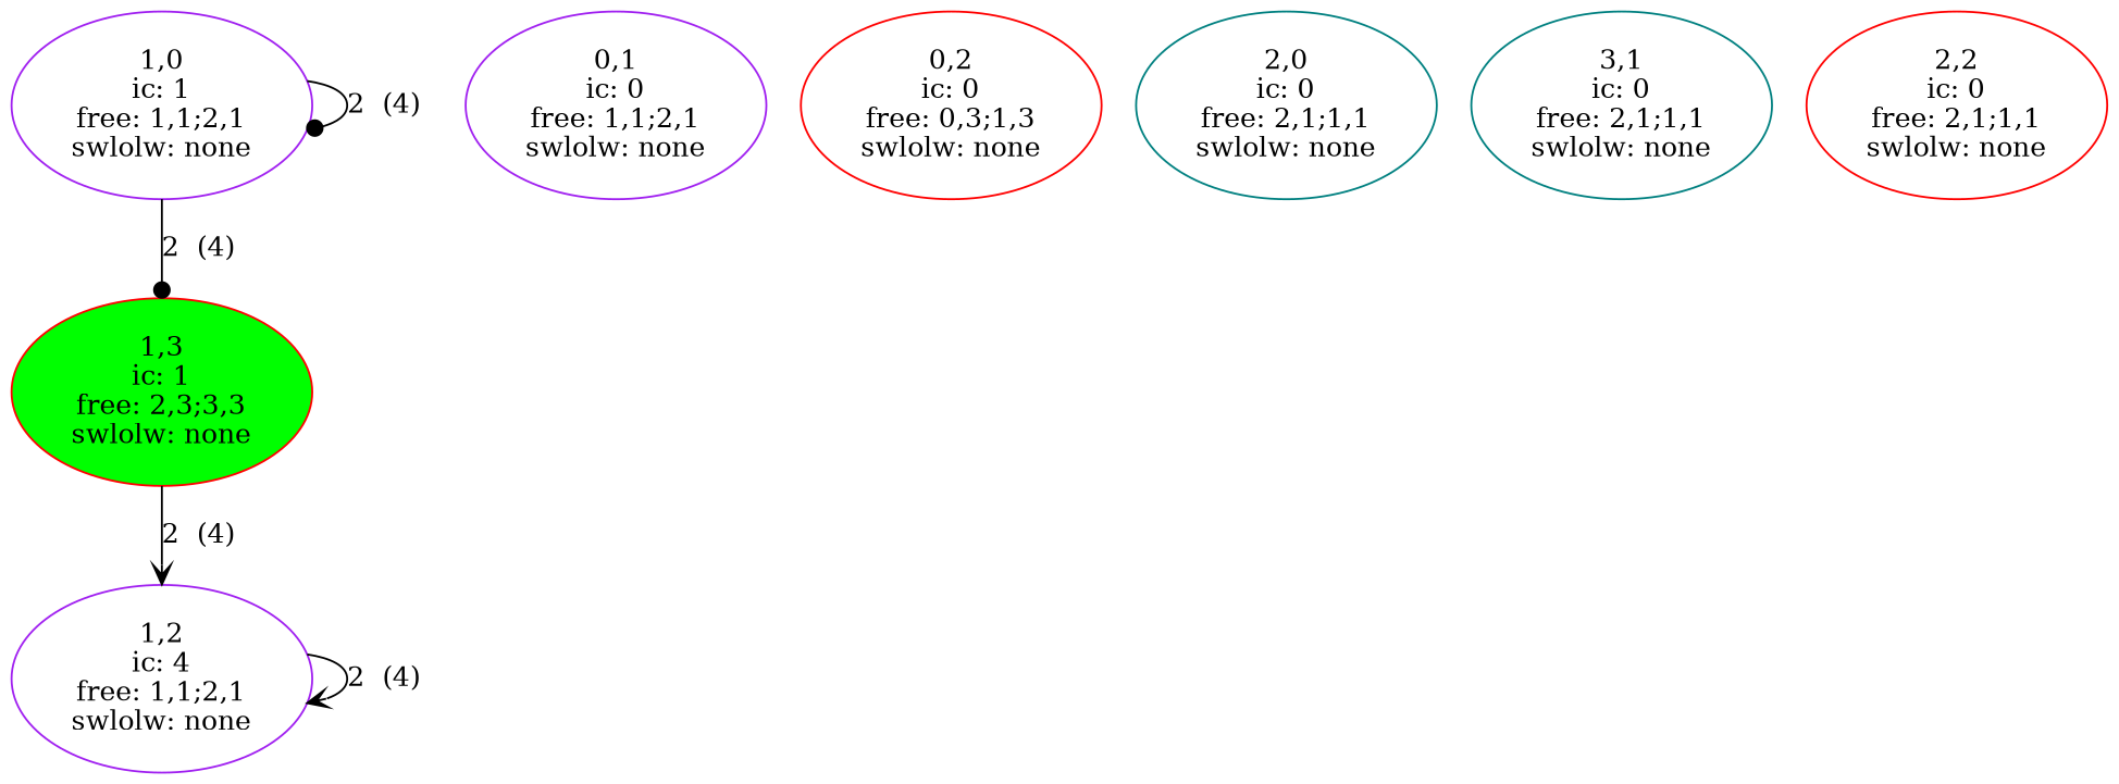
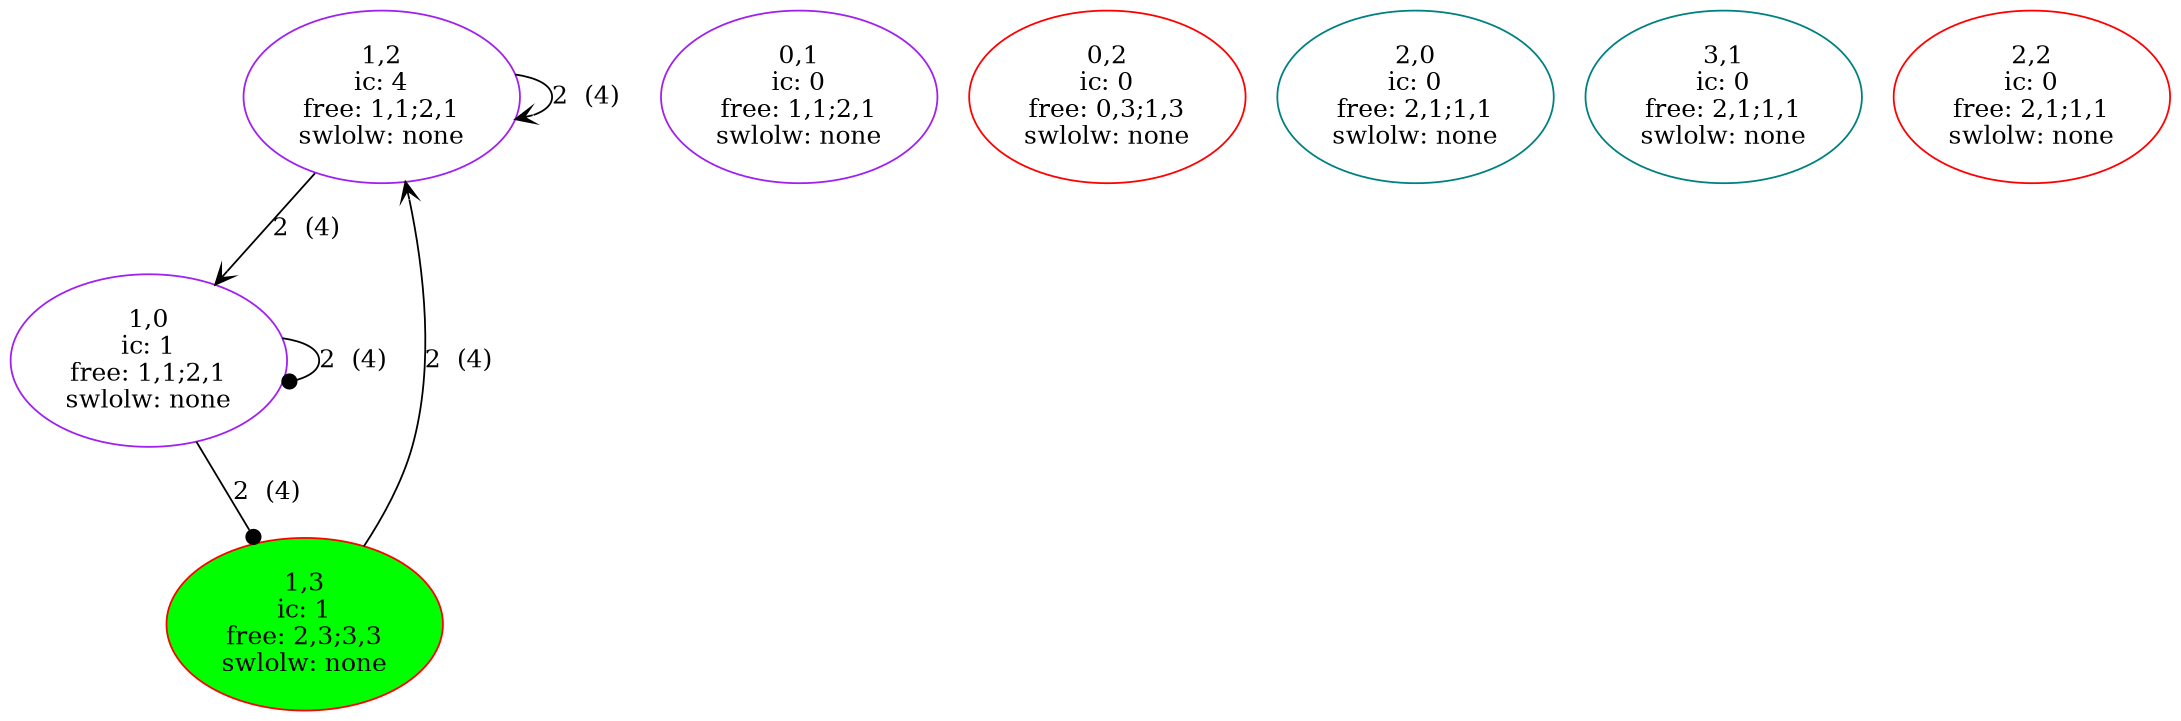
  digraph {
    compound=true
    node [color=purple]
    edge [arrowhead=vee]
    n1 [label="1,2\nic: 4\nfree: 1,1;2,1\nswlolw: none"]
    n2 [label="1,0\nic: 1\nfree: 1,1;2,1\nswlolw: none"]
    n3 [color=red fillcolor=green label="1,3\nic: 1\nfree: 2,3;3,3\nswlolw: none" style=filled]
    n4 [label="0,1\nic: 0\nfree: 1,1;2,1\nswlolw: none"]
    n5 [color=red label="0,2\nic: 0\nfree: 0,3;1,3\nswlolw: none"]
    n6 [color=teal label="2,0\nic: 0\nfree: 2,1;1,1\nswlolw: none"]
    n7 [color=teal label="3,1\nic: 0\nfree: 2,1;1,1\nswlolw: none"]
    n8 [color=red label="2,2\nic: 0\nfree: 2,1;1,1\nswlolw: none"]
    n1 -> n1 [label="2  (4) "]
+   n1 -> n2 [label="2  (4) "]
    n2 -> n2 [arrowhead=dot label="2  (4) "]
    n2 -> n3 [arrowhead=dot label="2  (4) "]
    n3 -> n1 [label="2  (4) "]
  }
